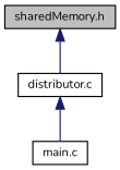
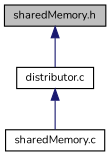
  digraph {
    fontname=Nunito
    node [color=black fillcolor=white fontname=Nunito fontsize=10 shape=record style=filled]
    edge [color=midnightblue dir=back fontname=Nunito fontsize=10 labelfontname=Helvetica labelfontsize=10 style=solid]
    n1 [fillcolor=grey75 fontcolor=black height=0.2 label="sharedMemory.h" width=0.4]
    n2 [height=0.2 label="distributor.c" width=0.4]
-   n3 [height=0.2 label="main.c" width=0.4]
+   n3 [height=0.2 label="sharedMemory.c" width=0.4]
    n1 -> n2
    n2 -> n3
  }
